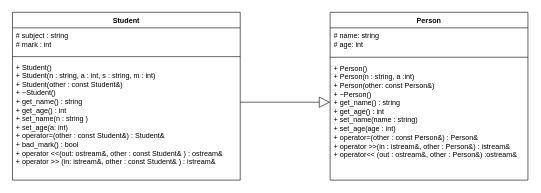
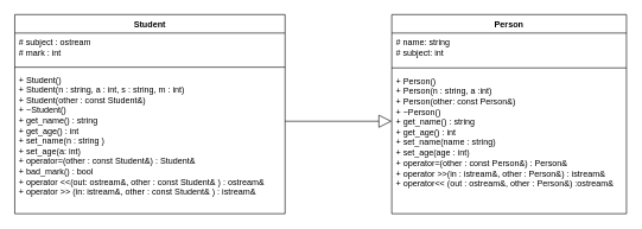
  <mxCell id="0" />
  <mxCell id="1" parent="0" />
  <mxCell id="2" value="Person" style="swimlane;fontStyle=1;align=center;verticalAlign=top;childLayout=stackLayout;horizontal=1;startSize=26;horizontalStack=0;resizeParent=1;resizeParentMax=0;resizeLast=0;collapsible=1;marginBottom=0;whiteSpace=wrap;html=1;" vertex="1" parent="1"><mxGeometry x="550" y="20" width="330" height="280" as="geometry" /></mxCell>
- <mxCell id="3" value="# name: string&lt;div&gt;# age: int&lt;/div&gt;" style="text;strokeColor=none;fillColor=none;align=left;verticalAlign=top;spacingLeft=4;spacingRight=4;overflow=hidden;rotatable=0;points=[[0,0.5],[1,0.5]];portConstraint=eastwest;whiteSpace=wrap;html=1;" vertex="1" parent="2"><mxGeometry y="26" width="330" height="44" as="geometry" /></mxCell>
+ <mxCell id="3" value="# name: string&lt;div&gt;# subject: int&lt;/div&gt;" style="text;strokeColor=none;fillColor=none;align=left;verticalAlign=top;spacingLeft=4;spacingRight=4;overflow=hidden;rotatable=0;points=[[0,0.5],[1,0.5]];portConstraint=eastwest;whiteSpace=wrap;html=1;" vertex="1" parent="2"><mxGeometry y="26" width="330" height="44" as="geometry" /></mxCell>
  <mxCell id="4" value="" style="line;strokeWidth=1;fillColor=none;align=left;verticalAlign=middle;spacingTop=-1;spacingLeft=3;spacingRight=3;rotatable=0;labelPosition=right;points=[];portConstraint=eastwest;strokeColor=inherit;" vertex="1" parent="2"><mxGeometry y="70" width="330" height="10" as="geometry" /></mxCell>
  <mxCell id="5" value="+ Person()&lt;div&gt;+ Person(n : string, a :int)&lt;/div&gt;&lt;div&gt;+ Person(other: const Person&amp;amp;)&lt;/div&gt;&lt;div&gt;+ ~Person()&lt;/div&gt;&lt;div&gt;+ get_name() : string&lt;/div&gt;&lt;div&gt;+ get_age() : int&lt;/div&gt;&lt;div&gt;+ set_name(name : string)&lt;/div&gt;&lt;div&gt;+ set_age(age : int)&lt;br&gt;&lt;/div&gt;&lt;div&gt;+ operator=(other :&amp;nbsp;const Person&amp;amp;) :&amp;nbsp;Person&amp;amp;&lt;/div&gt;&lt;div&gt;+ operator &amp;gt;&amp;gt;(in :&amp;nbsp;istream&amp;amp;, other :&amp;nbsp;Person&amp;amp;) :&amp;nbsp;istream&amp;amp;&lt;/div&gt;&lt;div&gt;+ operator&amp;lt;&amp;lt; (out : ostream&amp;amp;, other :&amp;nbsp;Person&amp;amp;) :ostream&amp;amp;&lt;br&gt;&lt;/div&gt;" style="text;strokeColor=none;fillColor=none;align=left;verticalAlign=top;spacingLeft=4;spacingRight=4;overflow=hidden;rotatable=0;points=[[0,0.5],[1,0.5]];portConstraint=eastwest;whiteSpace=wrap;html=1;" vertex="1" parent="2"><mxGeometry y="80" width="330" height="200" as="geometry" /></mxCell>
  <mxCell id="6" value="Student" style="swimlane;fontStyle=1;align=center;verticalAlign=top;childLayout=stackLayout;horizontal=1;startSize=26;horizontalStack=0;resizeParent=1;resizeParentMax=0;resizeLast=0;collapsible=1;marginBottom=0;whiteSpace=wrap;html=1;" vertex="1" parent="1"><mxGeometry x="20" y="20" width="380" height="280" as="geometry" /></mxCell>
- <mxCell id="7" value="# subject :&amp;nbsp;string&lt;div&gt;#&amp;nbsp;mark : int&lt;/div&gt;" style="text;strokeColor=none;fillColor=none;align=left;verticalAlign=top;spacingLeft=4;spacingRight=4;overflow=hidden;rotatable=0;points=[[0,0.5],[1,0.5]];portConstraint=eastwest;whiteSpace=wrap;html=1;" vertex="1" parent="6"><mxGeometry y="26" width="380" height="44" as="geometry" /></mxCell>
+ <mxCell id="7" value="# subject :&amp;nbsp;ostream&lt;div&gt;#&amp;nbsp;mark : int&lt;/div&gt;" style="text;strokeColor=none;fillColor=none;align=left;verticalAlign=top;spacingLeft=4;spacingRight=4;overflow=hidden;rotatable=0;points=[[0,0.5],[1,0.5]];portConstraint=eastwest;whiteSpace=wrap;html=1;" vertex="1" parent="6"><mxGeometry y="26" width="380" height="44" as="geometry" /></mxCell>
  <mxCell id="8" value="" style="line;strokeWidth=1;fillColor=none;align=left;verticalAlign=middle;spacingTop=-1;spacingLeft=3;spacingRight=3;rotatable=0;labelPosition=right;points=[];portConstraint=eastwest;strokeColor=inherit;" vertex="1" parent="6"><mxGeometry y="70" width="380" height="8" as="geometry" /></mxCell>
  <mxCell id="9" value="+&amp;nbsp;Student()&lt;div&gt;+&amp;nbsp;Student(n : string, a : int, s : string, m : int)&lt;/div&gt;&lt;div&gt;+ Student(other :&amp;nbsp;const Student&amp;amp;)&lt;/div&gt;&lt;div&gt;+ ~&lt;span style=&quot;background-color: transparent; color: light-dark(rgb(0, 0, 0), rgb(255, 255, 255));&quot;&gt;Student()&lt;/span&gt;&lt;/div&gt;&lt;div&gt;&lt;span style=&quot;background-color: transparent; color: light-dark(rgb(0, 0, 0), rgb(255, 255, 255));&quot;&gt;+ get_name() : string&lt;/span&gt;&lt;/div&gt;&lt;div&gt;&lt;span style=&quot;background-color: transparent; color: light-dark(rgb(0, 0, 0), rgb(255, 255, 255));&quot;&gt;+ get_age() : int&lt;/span&gt;&lt;/div&gt;&lt;div&gt;&lt;span style=&quot;background-color: transparent; color: light-dark(rgb(0, 0, 0), rgb(255, 255, 255));&quot;&gt;+ set_name(n : string )&lt;/span&gt;&lt;/div&gt;&lt;div&gt;&lt;span style=&quot;background-color: transparent; color: light-dark(rgb(0, 0, 0), rgb(255, 255, 255));&quot;&gt;+ set_age(a: int)&lt;/span&gt;&lt;/div&gt;&lt;div&gt;&lt;span style=&quot;background-color: transparent; color: light-dark(rgb(0, 0, 0), rgb(255, 255, 255));&quot;&gt;+ operator=(&lt;/span&gt;&lt;span style=&quot;background-color: transparent;&quot;&gt;other :&amp;nbsp;&lt;/span&gt;&lt;span style=&quot;background-color: transparent;&quot;&gt;const Student&amp;amp;) :&amp;nbsp;&lt;/span&gt;&lt;span style=&quot;background-color: transparent;&quot;&gt;Student&amp;amp;&lt;/span&gt;&lt;/div&gt;&lt;div&gt;&lt;span style=&quot;background-color: transparent;&quot;&gt;+ bad_mark() : bool&lt;/span&gt;&lt;/div&gt;&lt;div&gt;&lt;span style=&quot;background-color: transparent;&quot;&gt;+&amp;nbsp;&lt;/span&gt;&lt;span style=&quot;background-color: transparent;&quot;&gt;operator &amp;lt;&amp;lt;(&lt;/span&gt;&lt;span style=&quot;background-color: transparent;&quot;&gt;out:&amp;nbsp;&lt;/span&gt;&lt;span style=&quot;background-color: transparent; color: light-dark(rgb(0, 0, 0), rgb(255, 255, 255));&quot;&gt;ostream&amp;amp;&lt;/span&gt;&lt;span style=&quot;background-color: transparent; color: light-dark(rgb(0, 0, 0), rgb(255, 255, 255));&quot;&gt;, other :&amp;nbsp;&lt;/span&gt;&lt;span style=&quot;background-color: transparent; color: light-dark(rgb(0, 0, 0), rgb(255, 255, 255));&quot;&gt;const Student&amp;amp;&lt;/span&gt;&lt;span style=&quot;background-color: transparent; color: light-dark(rgb(0, 0, 0), rgb(255, 255, 255));&quot;&gt;&amp;nbsp;) :&amp;nbsp;&lt;/span&gt;&lt;span style=&quot;background-color: transparent;&quot;&gt;ostream&amp;amp;&lt;/span&gt;&lt;/div&gt;&lt;div&gt;+&amp;nbsp;&lt;span style=&quot;background-color: transparent; color: light-dark(rgb(0, 0, 0), rgb(255, 255, 255));&quot;&gt;operator &amp;gt;&amp;gt; (&lt;/span&gt;&lt;span style=&quot;background-color: transparent; color: light-dark(rgb(0, 0, 0), rgb(255, 255, 255));&quot;&gt;in: i&lt;/span&gt;&lt;span style=&quot;background-color: transparent; color: light-dark(rgb(0, 0, 0), rgb(255, 255, 255));&quot;&gt;stream&amp;amp;&lt;/span&gt;&lt;span style=&quot;background-color: transparent; color: light-dark(rgb(0, 0, 0), rgb(255, 255, 255));&quot;&gt;, other :&amp;nbsp;&lt;/span&gt;&lt;span style=&quot;background-color: transparent; color: light-dark(rgb(0, 0, 0), rgb(255, 255, 255));&quot;&gt;const Student&amp;amp;&lt;/span&gt;&lt;span style=&quot;background-color: transparent; color: light-dark(rgb(0, 0, 0), rgb(255, 255, 255));&quot;&gt;&amp;nbsp;) : i&lt;/span&gt;&lt;span style=&quot;background-color: transparent; color: light-dark(rgb(0, 0, 0), rgb(255, 255, 255));&quot;&gt;stream&amp;amp;&lt;/span&gt;&lt;/div&gt;" style="text;strokeColor=none;fillColor=none;align=left;verticalAlign=top;spacingLeft=4;spacingRight=4;overflow=hidden;rotatable=0;points=[[0,0.5],[1,0.5]];portConstraint=eastwest;whiteSpace=wrap;html=1;" vertex="1" parent="6"><mxGeometry y="78" width="380" height="202" as="geometry" /></mxCell>
  <mxCell id="10" value="" style="endArrow=block;endSize=16;endFill=0;html=1;rounded=0;" edge="1" parent="1"><mxGeometry width="160" relative="1" as="geometry"><mxPoint x="400" y="170" as="sourcePoint" /><mxPoint x="550" y="170" as="targetPoint" /></mxGeometry></mxCell>
